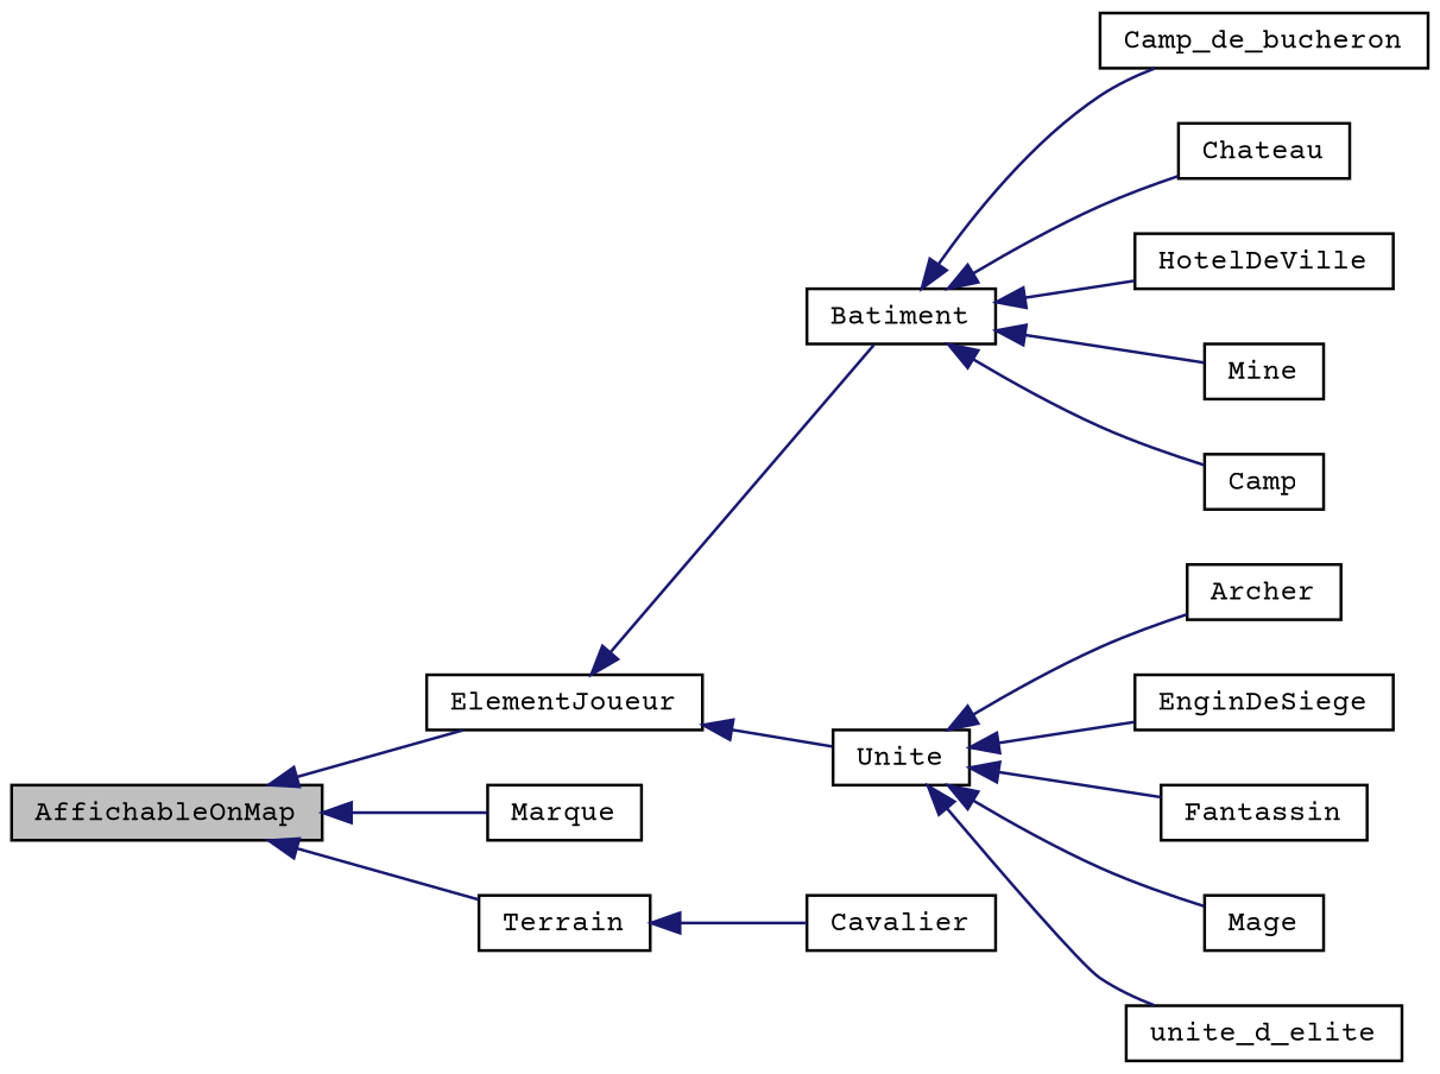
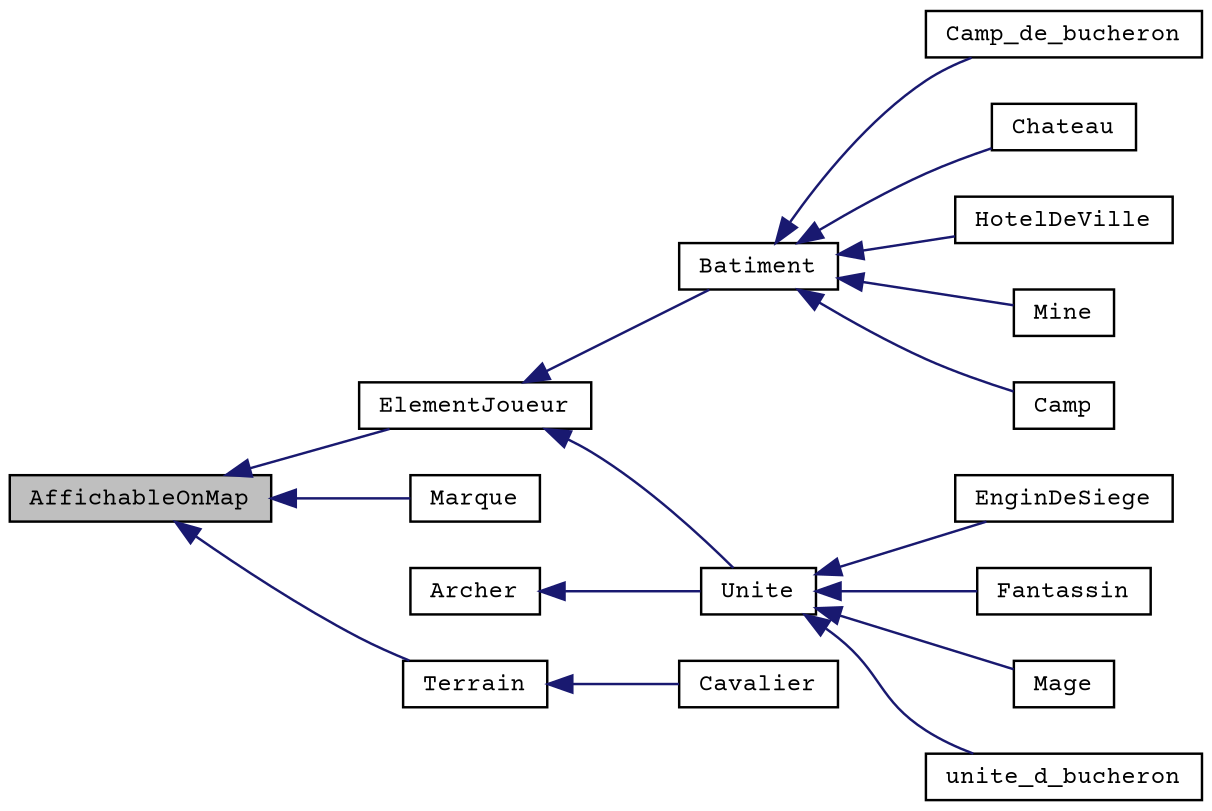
  digraph {
    fontname="Courier Prime"
    rankdir=LR
    node [color=black fillcolor=white fontname="Courier Prime" fontsize=10 shape=record style=filled]
    edge [color=midnightblue dir=back fontname="Courier Prime" fontsize=10 labelfontname=Helvetica labelfontsize=10 style=solid]
    n1 [fillcolor=grey75 fontcolor=black height=0.2 label=AffichableOnMap width=0.4]
    n2 [height=0.2 label=ElementJoueur width=0.4]
    n3 [height=0.2 label=Marque width=0.4]
    n4 [height=0.2 label=Terrain width=0.4]
    n5 [height=0.2 label=Batiment width=0.4]
    n6 [height=0.2 label=Unite width=0.4]
    n7 [height=0.2 label=Cavalier width=0.4]
    n8 [height=0.2 label=Camp_de_bucheron width=0.4]
    n9 [height=0.2 label=Chateau width=0.4]
    n10 [height=0.2 label=HotelDeVille width=0.4]
    n11 [height=0.2 label=Mine width=0.4]
    n12 [height=0.2 label=Camp width=0.4]
    n13 [height=0.2 label=Archer width=0.4]
    n14 [height=0.2 label=EnginDeSiege width=0.4]
    n15 [height=0.2 label=Fantassin width=0.4]
    n16 [height=0.2 label=Mage width=0.4]
-   n17 [height=0.2 label=unite_d_elite width=0.4]
+   n17 [height=0.2 label=unite_d_bucheron width=0.4]
    n1 -> n2
    n1 -> n3
    n1 -> n4
    n2 -> n5
    n2 -> n6
    n4 -> n7
    n5 -> n8
    n5 -> n9
    n5 -> n10
    n5 -> n11
    n5 -> n12
-   n6 -> n13
+   n13 -> n6
    n6 -> n14
    n6 -> n15
    n6 -> n16
    n6 -> n17
  }
